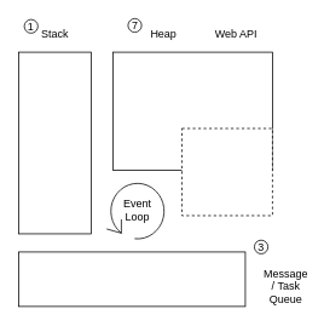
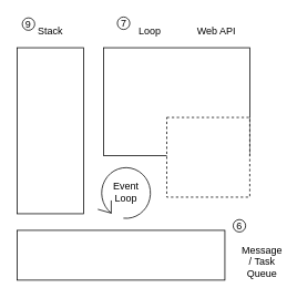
  <mxCell id="0" />
  <mxCell id="1" parent="0" />
  <mxCell id="2" value="" style="rounded=0;whiteSpace=wrap;html=1;" vertex="1" parent="1"><mxGeometry x="20" y="57" width="80" height="200" as="geometry" /></mxCell>
  <mxCell id="3" value="&lt;div&gt;Stack&lt;/div&gt;" style="text;html=1;strokeColor=none;fillColor=none;align=center;verticalAlign=middle;whiteSpace=wrap;rounded=0;" vertex="1" parent="1"><mxGeometry x="40" y="27" width="40" height="20" as="geometry" /></mxCell>
  <mxCell id="4" value="" style="group" vertex="1" connectable="0" parent="1"><mxGeometry x="117" y="198" width="66" height="66" as="geometry" /></mxCell>
  <mxCell id="5" value="&lt;div&gt;Event Loop&lt;/div&gt;" style="text;html=1;strokeColor=none;fillColor=none;align=center;verticalAlign=middle;whiteSpace=wrap;rounded=0;" vertex="1" parent="4"><mxGeometry x="14" y="23" width="40" height="20" as="geometry" /></mxCell>
  <mxCell id="6" value="" style="shape=mxgraph.bpmn.loop;html=1;outlineConnect=0;" vertex="1" parent="4"><mxGeometry width="66" height="66" as="geometry" /></mxCell>
  <mxCell id="7" value="" style="rounded=0;whiteSpace=wrap;html=1;" vertex="1" parent="1"><mxGeometry x="20" y="277" width="250" height="60" as="geometry" /></mxCell>
  <mxCell id="8" value="Message / Task Queue" style="text;html=1;strokeColor=none;fillColor=none;align=center;verticalAlign=middle;whiteSpace=wrap;rounded=0;" vertex="1" parent="1"><mxGeometry x="294.5" y="305" width="40" height="20" as="geometry" /></mxCell>
  <mxCell id="9" value="" style="rounded=0;whiteSpace=wrap;html=1;" vertex="1" parent="1"><mxGeometry x="124" y="57" width="176" height="130" as="geometry" /></mxCell>
  <mxCell id="10" value="" style="rounded=0;whiteSpace=wrap;html=1;dashed=1;" vertex="1" parent="1"><mxGeometry x="200" y="141" width="100" height="96" as="geometry" /></mxCell>
- <mxCell id="11" value="Heap " style="text;html=1;strokeColor=none;fillColor=none;align=center;verticalAlign=middle;whiteSpace=wrap;rounded=0;" vertex="1" parent="1"><mxGeometry x="150" y="27" width="60" height="20" as="geometry" /></mxCell>
+ <mxCell id="11" value="Loop " style="text;html=1;strokeColor=none;fillColor=none;align=center;verticalAlign=middle;whiteSpace=wrap;rounded=0;" vertex="1" parent="1"><mxGeometry x="150" y="27" width="60" height="20" as="geometry" /></mxCell>
  <mxCell id="12" value="Web API" style="text;html=1;strokeColor=none;fillColor=none;align=center;verticalAlign=middle;whiteSpace=wrap;rounded=0;" vertex="1" parent="1"><mxGeometry x="230" y="27" width="60" height="20" as="geometry" /></mxCell>
- <mxCell id="13" value="1" style="ellipse;whiteSpace=wrap;html=1;aspect=fixed;" vertex="1" parent="1"><mxGeometry x="26" y="21" width="15" height="15" as="geometry" /></mxCell>
+ <mxCell id="13" value="9" style="ellipse;whiteSpace=wrap;html=1;aspect=fixed;" vertex="1" parent="1"><mxGeometry x="26" y="21" width="15" height="15" as="geometry" /></mxCell>
  <mxCell id="14" value="7" style="ellipse;whiteSpace=wrap;html=1;aspect=fixed;" vertex="1" parent="1"><mxGeometry x="140.5" y="20" width="15" height="15" as="geometry" /></mxCell>
- <mxCell id="15" value="3" style="ellipse;whiteSpace=wrap;html=1;aspect=fixed;" vertex="1" parent="1"><mxGeometry x="280" y="264" width="15" height="15" as="geometry" /></mxCell>
+ <mxCell id="15" value="6" style="ellipse;whiteSpace=wrap;html=1;aspect=fixed;" vertex="1" parent="1"><mxGeometry x="280" y="264" width="15" height="15" as="geometry" /></mxCell>
